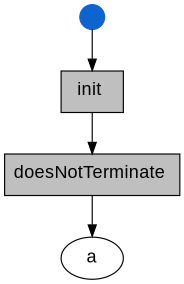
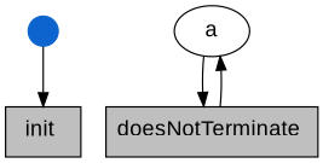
  digraph {
    node [color=black shape=box style=filled fillcolor=gray75 fontname=Arial]
    edge [color="#000000"]
    initial [color="#0e64ce" shape=point width=0.3 fillcolor="" fontname=""]
    n2 [label=<<FONT POINT-SIZE="16">init</FONT><FONT POINT-SIZE="10" COLOR="blue"> </FONT>>]
    a [fillcolor=white fontsize=16 shape=ellipse]
    n4 [label=<<FONT POINT-SIZE="16">doesNotTerminate</FONT><FONT POINT-SIZE="10" COLOR="blue"> </FONT>>]
    initial -> n2
-   n2 -> n4
+   a -> n4
    n4 -> a
  }
